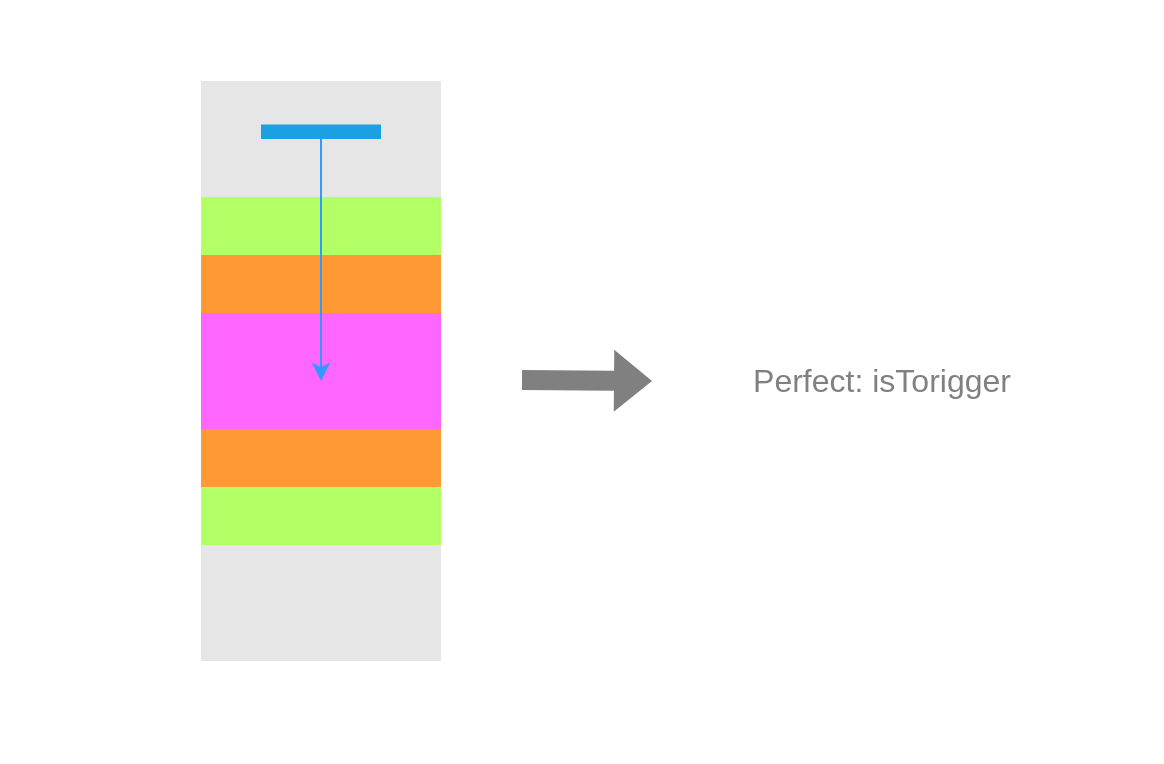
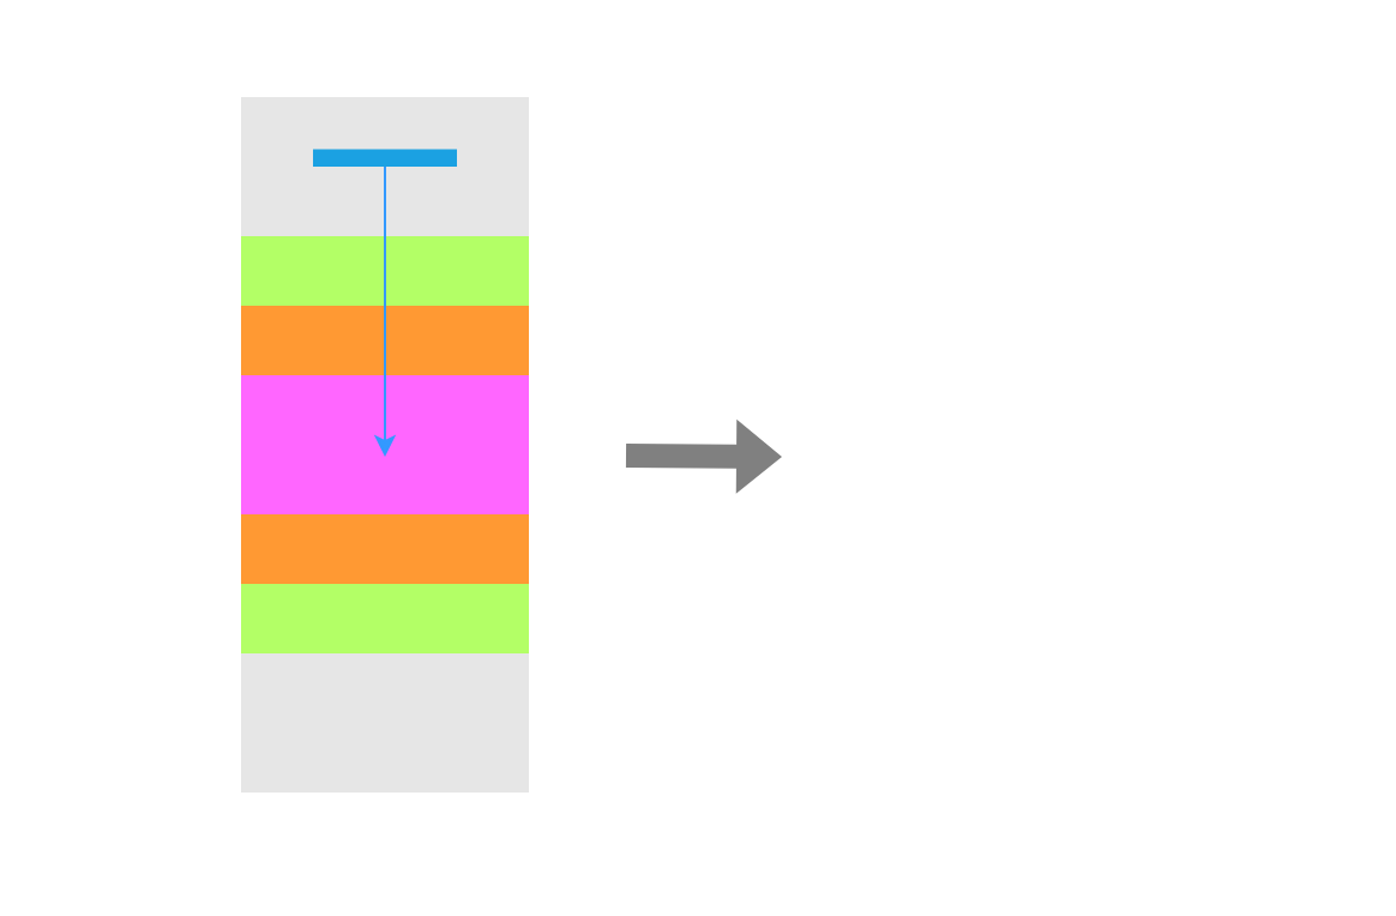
  <mxCell id="0" />
  <mxCell id="1" parent="0" />
  <mxCell id="2" value="" style="group" vertex="1" connectable="0" parent="1"><mxGeometry x="20" y="20" width="540" height="340" as="geometry" /></mxCell>
  <mxCell id="3" value="" style="rounded=0;whiteSpace=wrap;html=1;fillColor=#FFFFFF;strokeColor=none;" vertex="1" parent="2"><mxGeometry width="540" height="340" as="geometry" /></mxCell>
  <mxCell id="4" value="" style="group;fillColor=#3399FF;" vertex="1" connectable="0" parent="2"><mxGeometry x="80" y="20" width="120" height="290" as="geometry" /></mxCell>
  <mxCell id="5" value="" style="rounded=0;whiteSpace=wrap;html=1;strokeColor=none;fillColor=#E6E6E6;" vertex="1" parent="4"><mxGeometry width="120" height="290" as="geometry" /></mxCell>
  <mxCell id="6" value="" style="rounded=0;whiteSpace=wrap;html=1;fontColor=#ffffff;fillColor=#B3FF66;strokeColor=none;" vertex="1" parent="4"><mxGeometry y="58" width="120" height="174" as="geometry" /></mxCell>
  <mxCell id="7" value="" style="rounded=0;whiteSpace=wrap;html=1;fontColor=#ffffff;fillColor=#FF9933;strokeColor=none;" vertex="1" parent="4"><mxGeometry y="87" width="120" height="116" as="geometry" /></mxCell>
  <mxCell id="8" value="" style="rounded=0;whiteSpace=wrap;html=1;fontColor=#ffffff;fillColor=#FF66FF;strokeColor=none;" vertex="1" parent="4"><mxGeometry y="116" width="120" height="58" as="geometry" /></mxCell>
  <mxCell id="9" style="edgeStyle=orthogonalEdgeStyle;rounded=0;orthogonalLoop=1;jettySize=auto;html=1;jumpSize=20;fillColor=#1ba1e2;strokeColor=#3399FF;" edge="1" parent="4" source="10"><mxGeometry relative="1" as="geometry"><mxPoint x="60" y="150" as="targetPoint" /></mxGeometry></mxCell>
  <mxCell id="10" value="" style="rounded=0;whiteSpace=wrap;html=1;fillColor=#1ba1e2;fontColor=#ffffff;strokeColor=none;" vertex="1" parent="4"><mxGeometry x="30" y="21.75" width="60" height="7.25" as="geometry" /></mxCell>
  <mxCell id="11" value="" style="shape=flexArrow;endArrow=classic;html=1;strokeColor=none;fillColor=#808080;" edge="1" parent="2"><mxGeometry width="50" height="50" relative="1" as="geometry"><mxPoint x="240" y="169.5" as="sourcePoint" /><mxPoint x="306" y="170" as="targetPoint" /></mxGeometry></mxCell>
- <mxCell id="12" value="Perfect: isTorigger" style="text;html=1;strokeColor=none;align=center;verticalAlign=middle;whiteSpace=wrap;rounded=0;fontColor=#808080;fontStyle=0;fontSize=16;spacing=2;" vertex="1" parent="2"><mxGeometry x="346" y="160" width="150" height="20" as="geometry" /></mxCell>
